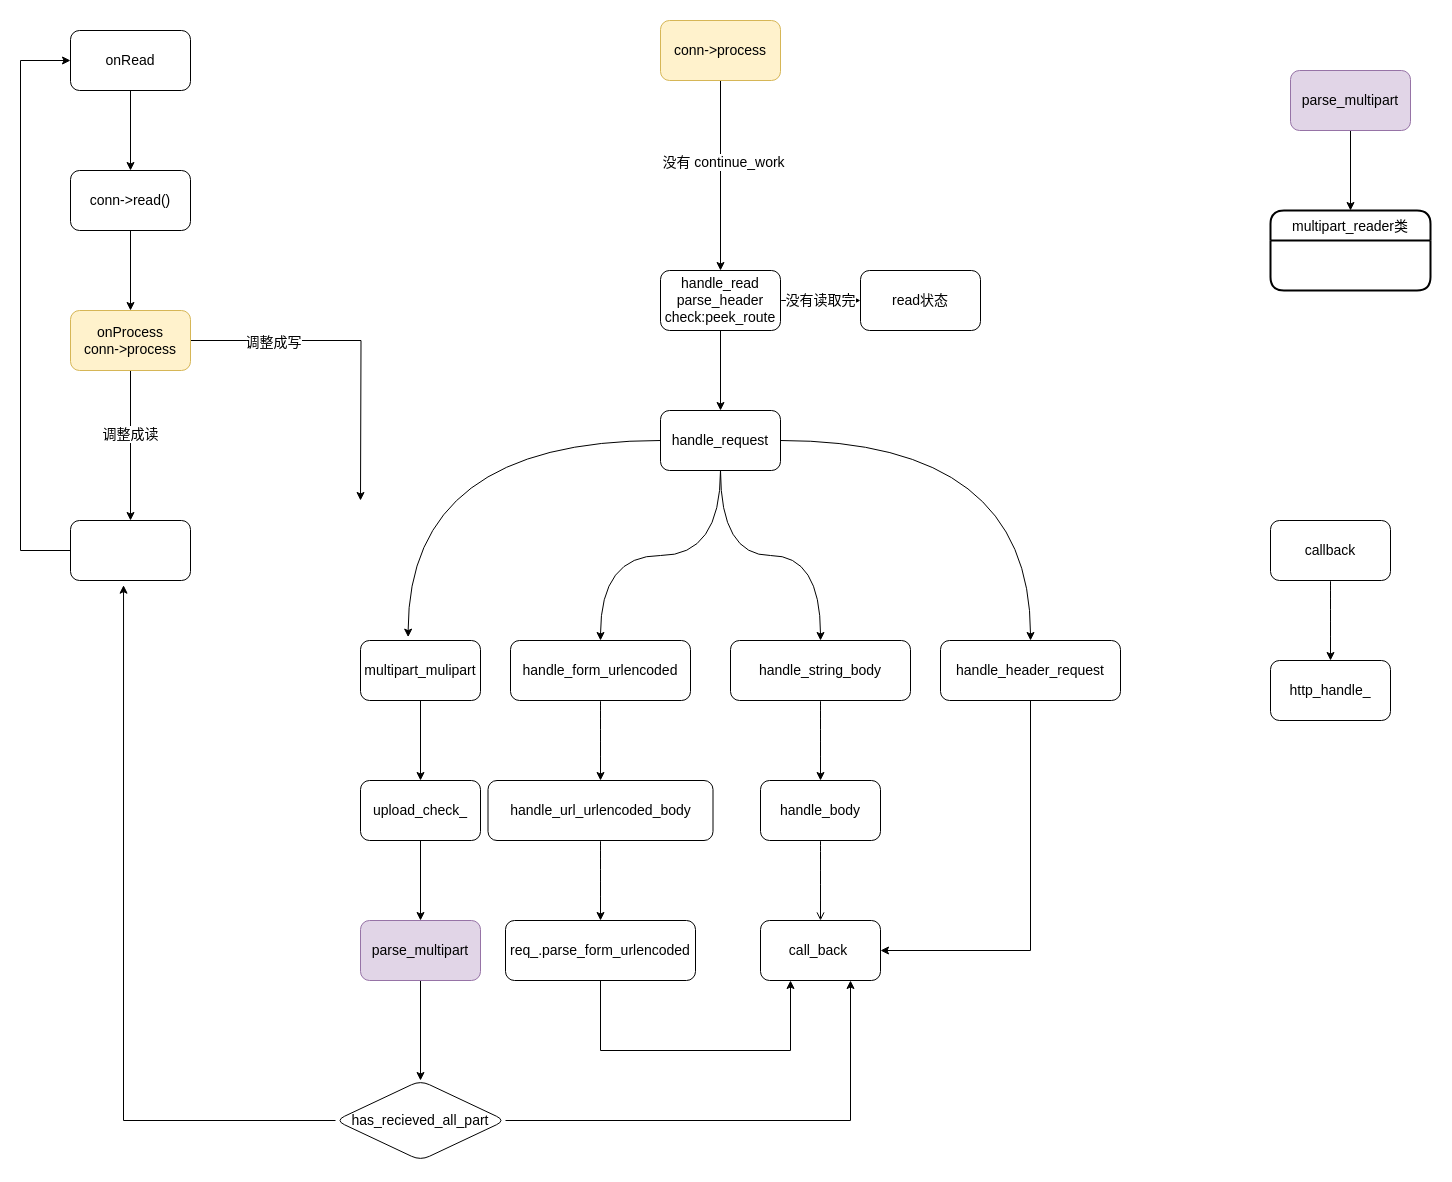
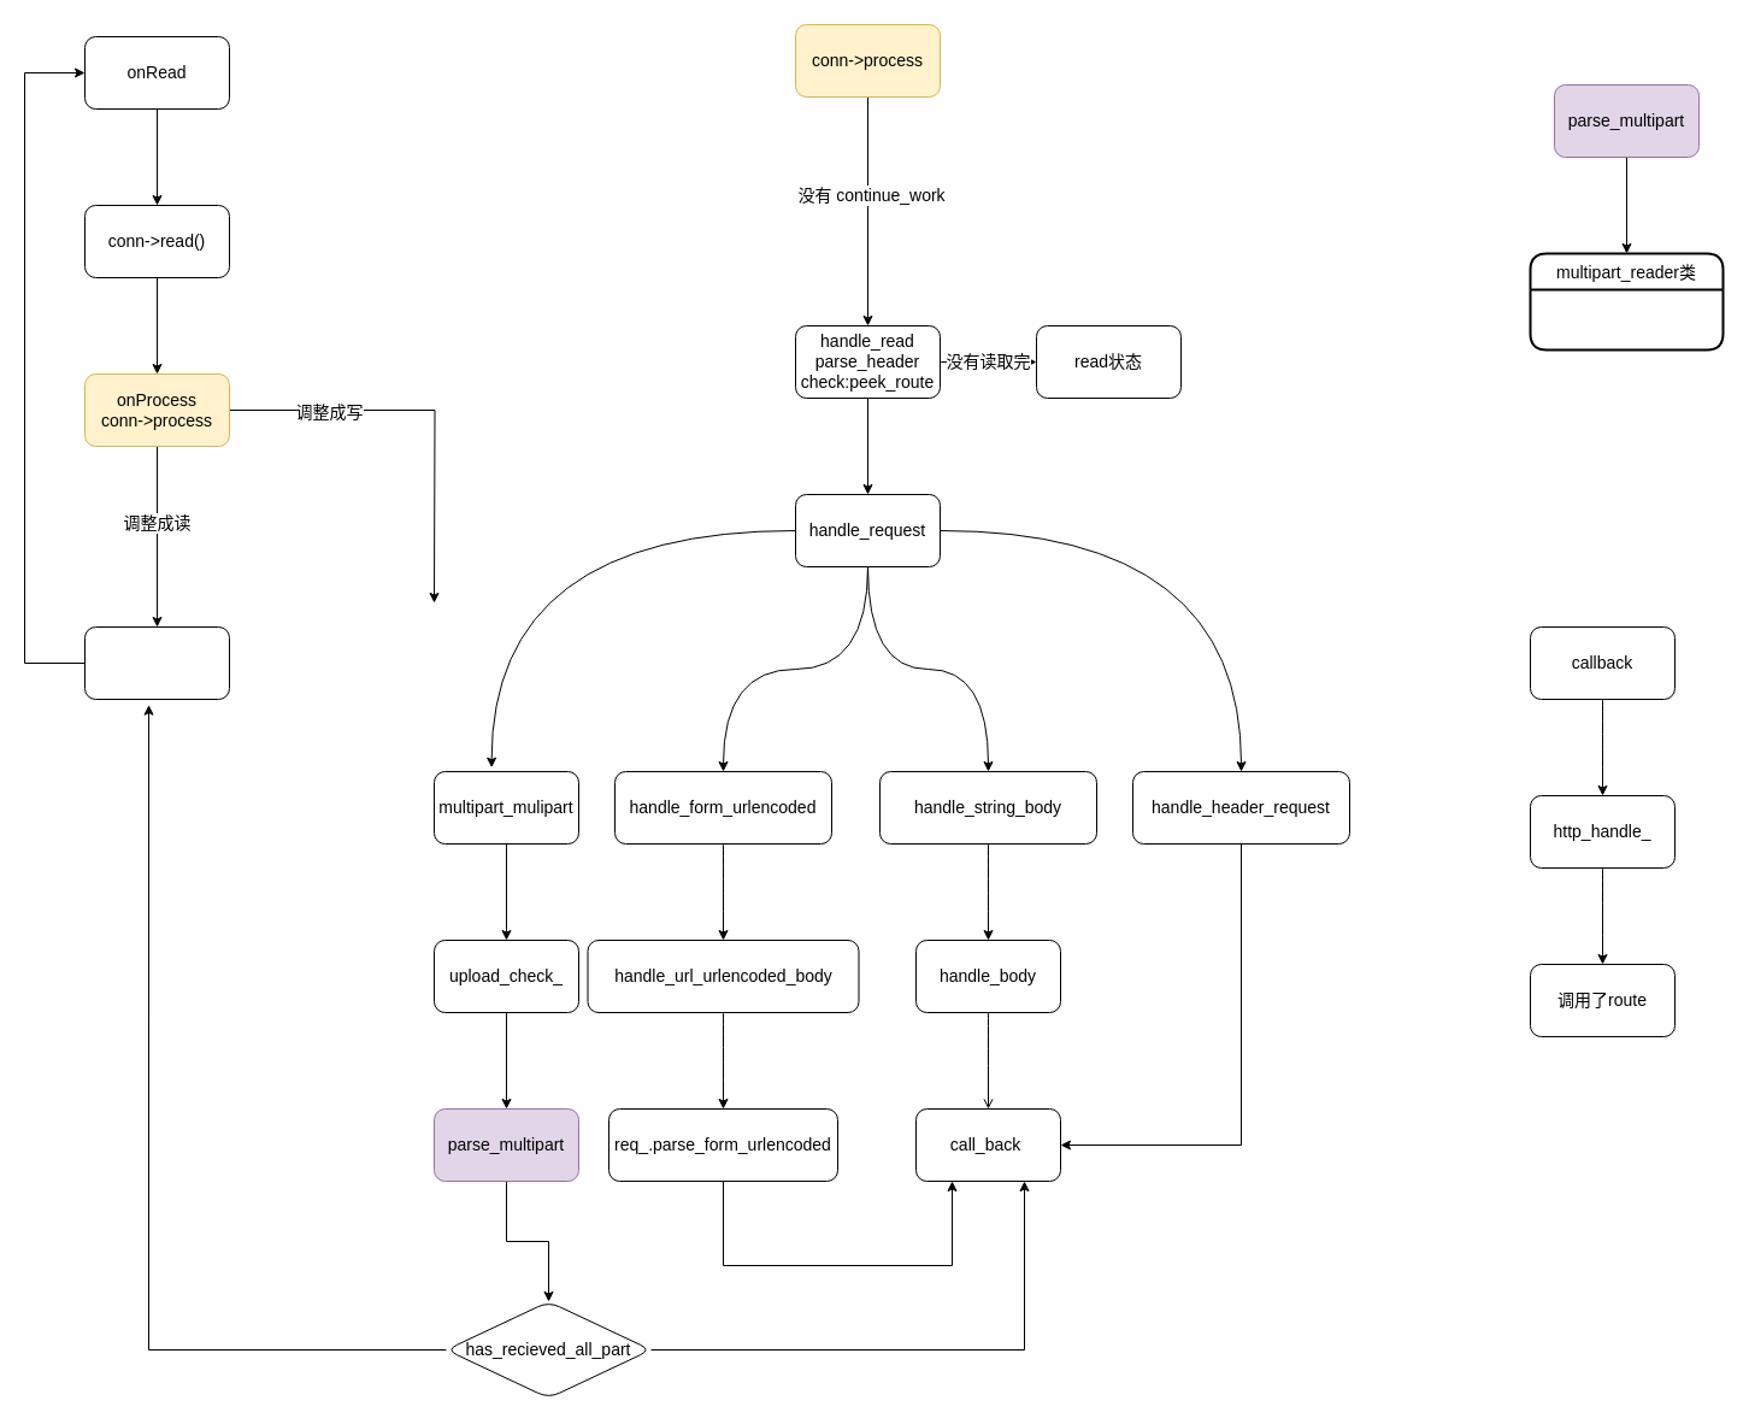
  <mxCell id="0" />
  <mxCell id="1" parent="0" />
  <mxCell id="2" value="" style="edgeStyle=orthogonalEdgeStyle;rounded=0;orthogonalLoop=1;jettySize=auto;html=1;fontSize=14;" edge="1" parent="1" source="3" target="5"><mxGeometry relative="1" as="geometry" /></mxCell>
  <mxCell id="3" value="onRead" style="rounded=1;whiteSpace=wrap;html=1;fontSize=14;" vertex="1" parent="1"><mxGeometry x="70" y="30" width="120" height="60" as="geometry" /></mxCell>
  <mxCell id="4" value="" style="edgeStyle=orthogonalEdgeStyle;rounded=0;orthogonalLoop=1;jettySize=auto;html=1;fontSize=14;" edge="1" parent="1" source="5" target="10"><mxGeometry relative="1" as="geometry" /></mxCell>
  <mxCell id="5" value="conn-&amp;gt;read()" style="whiteSpace=wrap;html=1;rounded=1;fontSize=14;" vertex="1" parent="1"><mxGeometry x="70" y="170" width="120" height="60" as="geometry" /></mxCell>
  <mxCell id="6" style="edgeStyle=orthogonalEdgeStyle;rounded=0;orthogonalLoop=1;jettySize=auto;html=1;fontSize=14;" edge="1" parent="1" source="10"><mxGeometry relative="1" as="geometry"><mxPoint x="360" y="500" as="targetPoint" /></mxGeometry></mxCell>
  <mxCell id="7" value="调整成写" style="edgeLabel;html=1;align=center;verticalAlign=middle;resizable=0;points=[];fontSize=14;" vertex="1" connectable="0" parent="6"><mxGeometry x="-0.422" y="-1" relative="1" as="geometry"><mxPoint x="-14" as="offset" /></mxGeometry></mxCell>
  <mxCell id="8" value="" style="edgeStyle=orthogonalEdgeStyle;rounded=0;orthogonalLoop=1;jettySize=auto;html=1;fontSize=14;" edge="1" parent="1" source="10" target="12"><mxGeometry relative="1" as="geometry" /></mxCell>
  <mxCell id="9" value="调整成读" style="edgeLabel;html=1;align=center;verticalAlign=middle;resizable=0;points=[];fontSize=14;" vertex="1" connectable="0" parent="8"><mxGeometry x="-0.162" y="-1" relative="1" as="geometry"><mxPoint as="offset" /></mxGeometry></mxCell>
  <mxCell id="10" value="onProcess&lt;br style=&quot;font-size: 14px;&quot;&gt;conn-&amp;gt;process" style="whiteSpace=wrap;html=1;rounded=1;fontSize=14;fillColor=#fff2cc;strokeColor=#d6b656;" vertex="1" parent="1"><mxGeometry x="70" y="310" width="120" height="60" as="geometry" /></mxCell>
  <mxCell id="11" style="edgeStyle=orthogonalEdgeStyle;rounded=0;orthogonalLoop=1;jettySize=auto;html=1;fontSize=14;entryX=0;entryY=0.5;entryDx=0;entryDy=0;" edge="1" parent="1" source="12" target="3"><mxGeometry relative="1" as="geometry"><mxPoint x="-90" y="40" as="targetPoint" /><Array as="points"><mxPoint x="20" y="550" /><mxPoint x="20" y="60" /></Array></mxGeometry></mxCell>
  <mxCell id="12" value="" style="whiteSpace=wrap;html=1;rounded=1;fontSize=14;" vertex="1" parent="1"><mxGeometry x="70" y="520" width="120" height="60" as="geometry" /></mxCell>
  <mxCell id="13" value="" style="edgeStyle=orthogonalEdgeStyle;rounded=0;orthogonalLoop=1;jettySize=auto;html=1;fontSize=14;" edge="1" parent="1" source="15" target="18"><mxGeometry relative="1" as="geometry" /></mxCell>
  <mxCell id="14" value="没有 continue_work" style="edgeLabel;html=1;align=center;verticalAlign=middle;resizable=0;points=[];fontSize=14;" vertex="1" connectable="0" parent="13"><mxGeometry x="-0.147" y="2" relative="1" as="geometry"><mxPoint as="offset" /></mxGeometry></mxCell>
  <mxCell id="15" value="conn-&amp;gt;process" style="rounded=1;whiteSpace=wrap;html=1;fontSize=14;fillColor=#fff2cc;strokeColor=#d6b656;" vertex="1" parent="1"><mxGeometry x="660" y="20" width="120" height="60" as="geometry" /></mxCell>
  <mxCell id="16" value="" style="edgeStyle=orthogonalEdgeStyle;rounded=0;orthogonalLoop=1;jettySize=auto;html=1;fontSize=14;" edge="1" parent="1" source="18" target="23"><mxGeometry relative="1" as="geometry" /></mxCell>
  <mxCell id="17" value="没有读取完" style="edgeStyle=orthogonalEdgeStyle;curved=1;rounded=0;orthogonalLoop=1;jettySize=auto;html=1;fontSize=14;" edge="1" parent="1" source="18" target="32"><mxGeometry relative="1" as="geometry" /></mxCell>
  <mxCell id="18" value="handle_read&lt;br style=&quot;font-size: 14px;&quot;&gt;parse_header&lt;br style=&quot;font-size: 14px;&quot;&gt;check:peek_route" style="whiteSpace=wrap;html=1;rounded=1;fontSize=14;" vertex="1" parent="1"><mxGeometry x="660" y="270" width="120" height="60" as="geometry" /></mxCell>
  <mxCell id="19" style="edgeStyle=orthogonalEdgeStyle;curved=1;rounded=0;orthogonalLoop=1;jettySize=auto;html=1;entryX=0.397;entryY=-0.056;entryDx=0;entryDy=0;entryPerimeter=0;fontSize=14;" edge="1" parent="1" source="23" target="25"><mxGeometry relative="1" as="geometry"><mxPoint x="470" y="630" as="targetPoint" /></mxGeometry></mxCell>
  <mxCell id="20" style="edgeStyle=orthogonalEdgeStyle;curved=1;rounded=0;orthogonalLoop=1;jettySize=auto;html=1;fontSize=14;" edge="1" parent="1" source="23" target="27"><mxGeometry relative="1" as="geometry" /></mxCell>
  <mxCell id="21" style="edgeStyle=orthogonalEdgeStyle;curved=1;rounded=0;orthogonalLoop=1;jettySize=auto;html=1;fontSize=14;" edge="1" parent="1" source="23" target="29"><mxGeometry relative="1" as="geometry" /></mxCell>
  <mxCell id="22" style="edgeStyle=orthogonalEdgeStyle;curved=1;rounded=0;orthogonalLoop=1;jettySize=auto;html=1;fontSize=14;" edge="1" parent="1" source="23" target="31"><mxGeometry relative="1" as="geometry" /></mxCell>
  <mxCell id="23" value="handle_request&lt;br style=&quot;font-size: 14px;&quot;&gt;" style="whiteSpace=wrap;html=1;rounded=1;fontSize=14;" vertex="1" parent="1"><mxGeometry x="660" y="410" width="120" height="60" as="geometry" /></mxCell>
  <mxCell id="24" value="" style="edgeStyle=orthogonalEdgeStyle;rounded=0;orthogonalLoop=1;jettySize=auto;html=1;fontSize=14;" edge="1" parent="1" source="25" target="41"><mxGeometry relative="1" as="geometry" /></mxCell>
  <mxCell id="25" value="multipart_mulipart" style="whiteSpace=wrap;html=1;rounded=1;fontSize=14;" vertex="1" parent="1"><mxGeometry x="360" y="640" width="120" height="60" as="geometry" /></mxCell>
  <mxCell id="26" value="" style="edgeStyle=orthogonalEdgeStyle;curved=1;rounded=0;orthogonalLoop=1;jettySize=auto;html=1;fontSize=14;" edge="1" parent="1" source="27" target="37"><mxGeometry relative="1" as="geometry" /></mxCell>
  <mxCell id="27" value="handle_form_urlencoded" style="whiteSpace=wrap;html=1;rounded=1;fontSize=14;" vertex="1" parent="1"><mxGeometry x="510" y="640" width="180" height="60" as="geometry" /></mxCell>
  <mxCell id="28" value="" style="edgeStyle=orthogonalEdgeStyle;curved=1;rounded=0;orthogonalLoop=1;jettySize=auto;html=1;fontSize=14;" edge="1" parent="1" source="29" target="34"><mxGeometry relative="1" as="geometry" /></mxCell>
  <mxCell id="29" value="handle_string_body" style="whiteSpace=wrap;html=1;rounded=1;fontSize=14;" vertex="1" parent="1"><mxGeometry x="730" y="640" width="180" height="60" as="geometry" /></mxCell>
  <mxCell id="30" value="" style="edgeStyle=orthogonalEdgeStyle;rounded=0;orthogonalLoop=1;jettySize=auto;html=1;fontSize=14;entryX=1;entryY=0.5;entryDx=0;entryDy=0;" edge="1" parent="1" source="31" target="35"><mxGeometry relative="1" as="geometry"><mxPoint x="890" y="960" as="targetPoint" /><Array as="points"><mxPoint x="1030" y="950" /></Array></mxGeometry></mxCell>
  <mxCell id="31" value="handle_header_request" style="whiteSpace=wrap;html=1;rounded=1;fontSize=14;" vertex="1" parent="1"><mxGeometry x="940" y="640" width="180" height="60" as="geometry" /></mxCell>
  <mxCell id="32" value="read状态" style="whiteSpace=wrap;html=1;rounded=1;fontSize=14;" vertex="1" parent="1"><mxGeometry x="860" y="270" width="120" height="60" as="geometry" /></mxCell>
  <mxCell id="33" value="" style="edgeStyle=orthogonalEdgeStyle;curved=1;rounded=0;orthogonalLoop=1;jettySize=auto;html=1;fontSize=14;endArrow=open;" edge="1" parent="1" source="34" target="35"><mxGeometry relative="1" as="geometry" /></mxCell>
  <mxCell id="34" value="handle_body" style="whiteSpace=wrap;html=1;rounded=1;fontSize=14;" vertex="1" parent="1"><mxGeometry x="760" y="780" width="120" height="60" as="geometry" /></mxCell>
  <mxCell id="35" value="call_back&amp;nbsp;" style="whiteSpace=wrap;html=1;rounded=1;fontSize=14;" vertex="1" parent="1"><mxGeometry x="760" y="920" width="120" height="60" as="geometry" /></mxCell>
  <mxCell id="36" value="" style="edgeStyle=orthogonalEdgeStyle;curved=1;rounded=0;orthogonalLoop=1;jettySize=auto;html=1;fontSize=14;" edge="1" parent="1" source="37" target="39"><mxGeometry relative="1" as="geometry" /></mxCell>
  <mxCell id="37" value="handle_url_urlencoded_body" style="whiteSpace=wrap;html=1;rounded=1;fontSize=14;" vertex="1" parent="1"><mxGeometry x="487.5" y="780" width="225" height="60" as="geometry" /></mxCell>
  <mxCell id="38" style="edgeStyle=orthogonalEdgeStyle;rounded=0;orthogonalLoop=1;jettySize=auto;html=1;fontSize=14;entryX=0.25;entryY=1;entryDx=0;entryDy=0;" edge="1" parent="1" source="39" target="35"><mxGeometry relative="1" as="geometry"><mxPoint x="790" y="1000" as="targetPoint" /><Array as="points"><mxPoint x="600" y="1050" /><mxPoint x="790" y="1050" /></Array></mxGeometry></mxCell>
  <mxCell id="39" value="req_.parse_form_urlencoded" style="whiteSpace=wrap;html=1;rounded=1;fontSize=14;" vertex="1" parent="1"><mxGeometry x="505" y="920" width="190" height="60" as="geometry" /></mxCell>
  <mxCell id="40" value="" style="edgeStyle=orthogonalEdgeStyle;rounded=0;orthogonalLoop=1;jettySize=auto;html=1;fontSize=14;" edge="1" parent="1" source="41" target="43"><mxGeometry relative="1" as="geometry" /></mxCell>
  <mxCell id="41" value="upload_check_" style="whiteSpace=wrap;html=1;rounded=1;fontSize=14;" vertex="1" parent="1"><mxGeometry x="360" y="780" width="120" height="60" as="geometry" /></mxCell>
  <mxCell id="42" value="" style="edgeStyle=orthogonalEdgeStyle;rounded=0;orthogonalLoop=1;jettySize=auto;html=1;fontSize=14;" edge="1" parent="1" source="43" target="46"><mxGeometry relative="1" as="geometry" /></mxCell>
  <mxCell id="43" value="parse_multipart" style="whiteSpace=wrap;html=1;rounded=1;fontSize=14;fillColor=#e1d5e7;strokeColor=#9673a6;" vertex="1" parent="1"><mxGeometry x="360" y="920" width="120" height="60" as="geometry" /></mxCell>
  <mxCell id="44" style="edgeStyle=orthogonalEdgeStyle;rounded=0;orthogonalLoop=1;jettySize=auto;html=1;entryX=0.75;entryY=1;entryDx=0;entryDy=0;fontSize=14;" edge="1" parent="1" source="46" target="35"><mxGeometry relative="1" as="geometry" /></mxCell>
  <mxCell id="45" style="edgeStyle=orthogonalEdgeStyle;rounded=0;orthogonalLoop=1;jettySize=auto;html=1;entryX=0.442;entryY=1.078;entryDx=0;entryDy=0;entryPerimeter=0;fontSize=14;" edge="1" parent="1" source="46" target="12"><mxGeometry relative="1" as="geometry"><Array as="points"><mxPoint x="123" y="1120" /></Array></mxGeometry></mxCell>
- <mxCell id="46" value="has_recieved_all_part" style="rhombus;whiteSpace=wrap;html=1;rounded=1;fontSize=14;" vertex="1" parent="1"><mxGeometry x="335" y="1080" width="170" height="80" as="geometry" /></mxCell>
+ <mxCell id="46" value="has_recieved_all_part" style="rhombus;whiteSpace=wrap;html=1;rounded=1;fontSize=14;" vertex="1" parent="1"><mxGeometry x="370" y="1080" width="170" height="80" as="geometry" /></mxCell>
  <mxCell id="47" value="" style="edgeStyle=orthogonalEdgeStyle;rounded=0;orthogonalLoop=1;jettySize=auto;html=1;fontSize=14;entryX=0.5;entryY=0;entryDx=0;entryDy=0;" edge="1" parent="1" source="48" target="49"><mxGeometry relative="1" as="geometry"><mxPoint x="1350" y="190" as="targetPoint" /></mxGeometry></mxCell>
  <mxCell id="48" value="parse_multipart" style="whiteSpace=wrap;html=1;rounded=1;fontSize=14;fillColor=#e1d5e7;strokeColor=#9673a6;" vertex="1" parent="1"><mxGeometry x="1290" y="70" width="120" height="60" as="geometry" /></mxCell>
  <mxCell id="49" value="multipart_reader类" style="swimlane;childLayout=stackLayout;horizontal=1;startSize=30;horizontalStack=0;rounded=1;fontSize=14;fontStyle=0;strokeWidth=2;resizeParent=0;resizeLast=1;shadow=0;dashed=0;align=center;" vertex="1" parent="1"><mxGeometry x="1270" y="210" width="160" height="80" as="geometry" /></mxCell>
  <mxCell id="50" value="" style="edgeStyle=orthogonalEdgeStyle;curved=1;rounded=0;orthogonalLoop=1;jettySize=auto;html=1;fontSize=14;" edge="1" source="51" target="53" parent="1"><mxGeometry relative="1" as="geometry" /></mxCell>
  <mxCell id="51" value="callback" style="whiteSpace=wrap;html=1;rounded=1;fontSize=14;" vertex="1" parent="1"><mxGeometry x="1270" y="520" width="120" height="60" as="geometry" /></mxCell>
+ <mxCell id="52" value="" style="edgeStyle=orthogonalEdgeStyle;curved=1;rounded=0;orthogonalLoop=1;jettySize=auto;html=1;fontSize=14;" edge="1" source="53" target="54" parent="1"><mxGeometry relative="1" as="geometry" /></mxCell>
  <mxCell id="53" value="http_handle_" style="whiteSpace=wrap;html=1;rounded=1;fontSize=14;" vertex="1" parent="1"><mxGeometry x="1270" y="660" width="120" height="60" as="geometry" /></mxCell>
+ <mxCell id="54" value="调用了route" style="whiteSpace=wrap;html=1;rounded=1;fontSize=14;" vertex="1" parent="1"><mxGeometry x="1270" y="800" width="120" height="60" as="geometry" /></mxCell>
